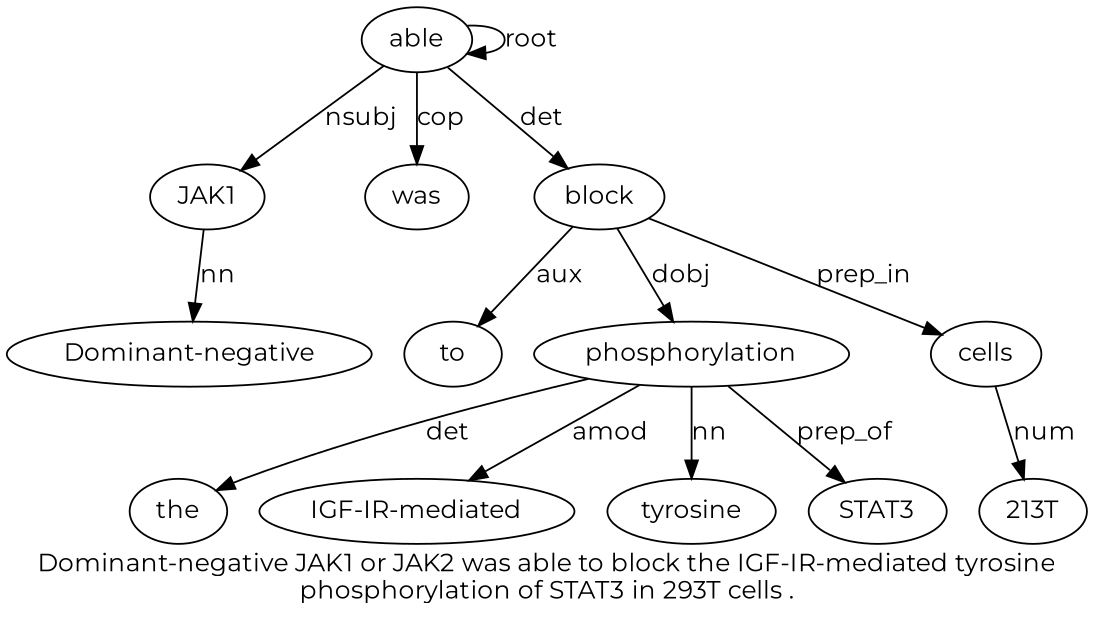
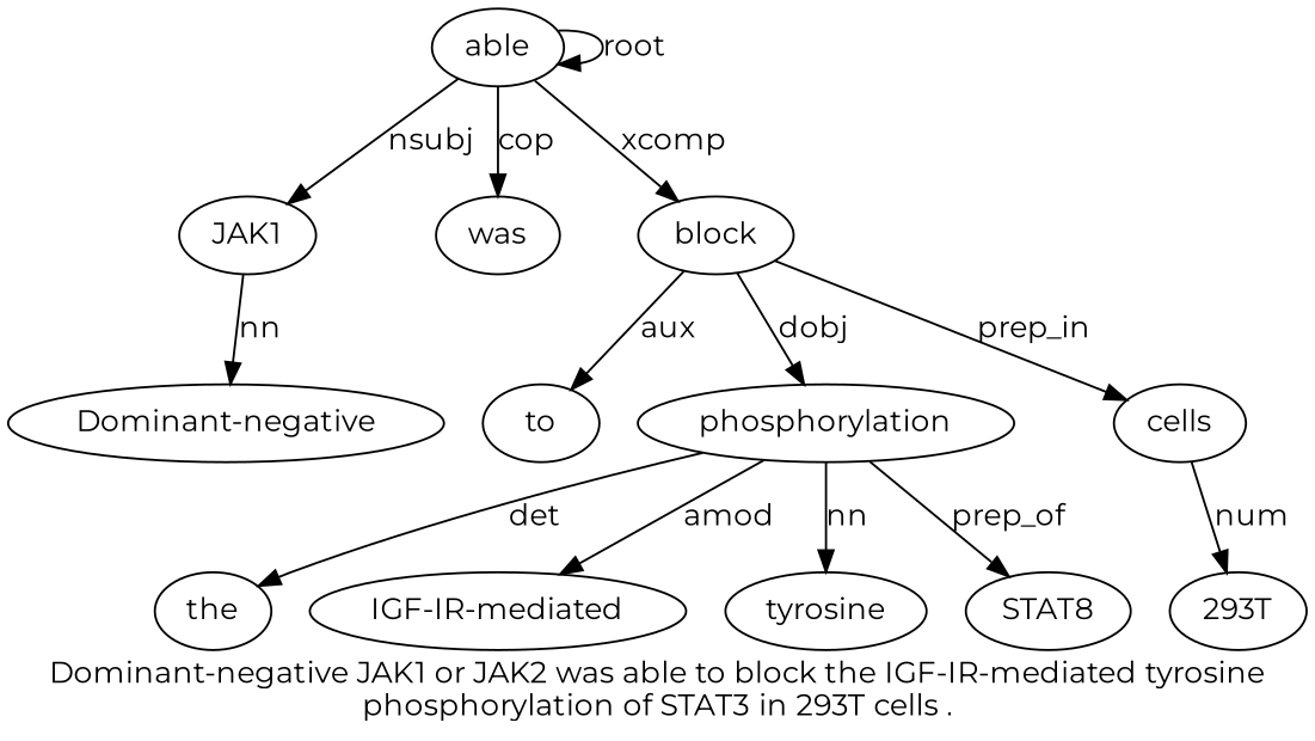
  digraph {
    fontname=Montserrat
    label="Dominant-negative JAK1 or JAK2 was able to block the IGF-IR-mediated tyrosine\nphosphorylation of STAT3 in 293T cells ."
    node [fillcolor=white fontname=Montserrat style=filled]
    edge [fontname=Montserrat]
    n1 [label=JAK1]
    n2 [label="Dominant-negative"]
    n3 [label=able]
    n4 [label=was]
    n5 [label=block]
    n6 [label=to]
    n7 [label=phosphorylation]
    n8 [label=cells]
    n9 [label=the]
    n10 [label="IGF-IR-mediated"]
    n11 [label=tyrosine]
-   n12 [label=STAT3]
-   n13 [label="213T"]
+   n12 [label=STAT8]
+   n13 [label="293T"]
    n1 -> n2 [label=nn]
    n3 -> n1 [label=nsubj]
    n3 -> n3 [label=root]
    n3 -> n4 [label=cop]
-   n3 -> n5 [label=det]
+   n3 -> n5 [label=xcomp]
    n5 -> n6 [label=aux]
    n5 -> n7 [label=dobj]
    n5 -> n8 [label=prep_in]
    n7 -> n9 [label=det]
    n7 -> n10 [label=amod]
    n7 -> n11 [label=nn]
    n7 -> n12 [label=prep_of]
    n8 -> n13 [label=num]
  }
